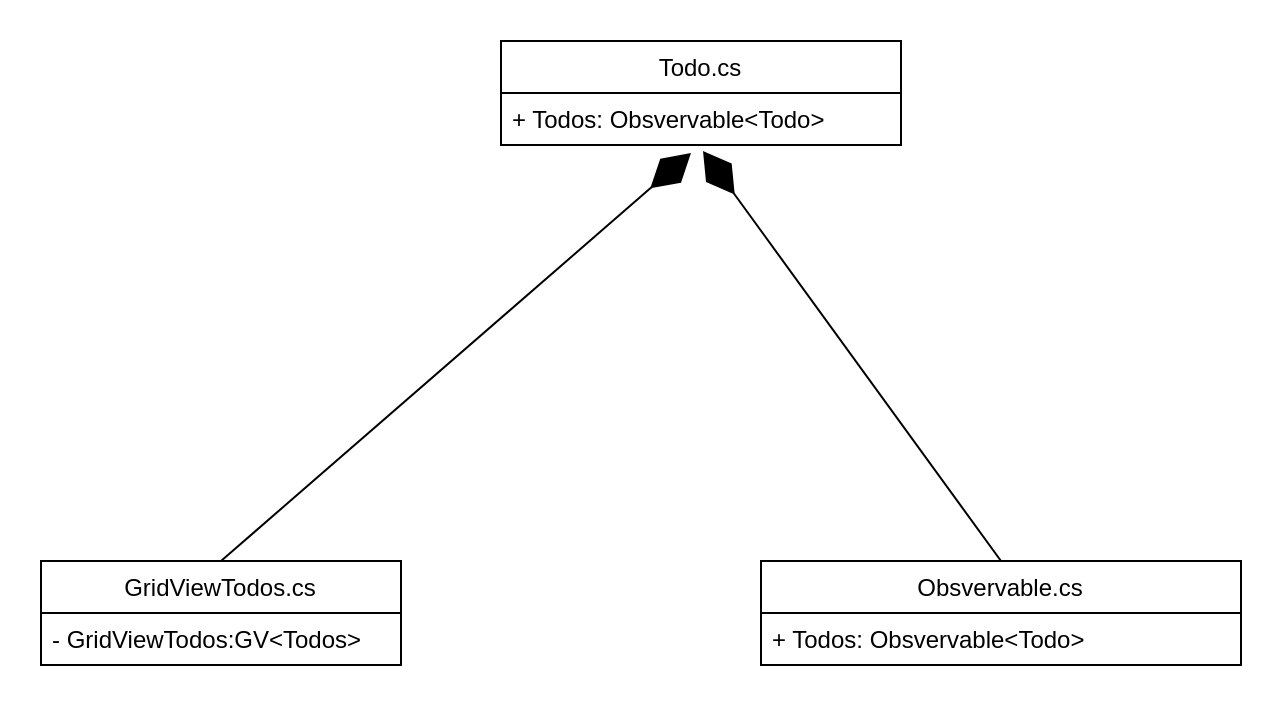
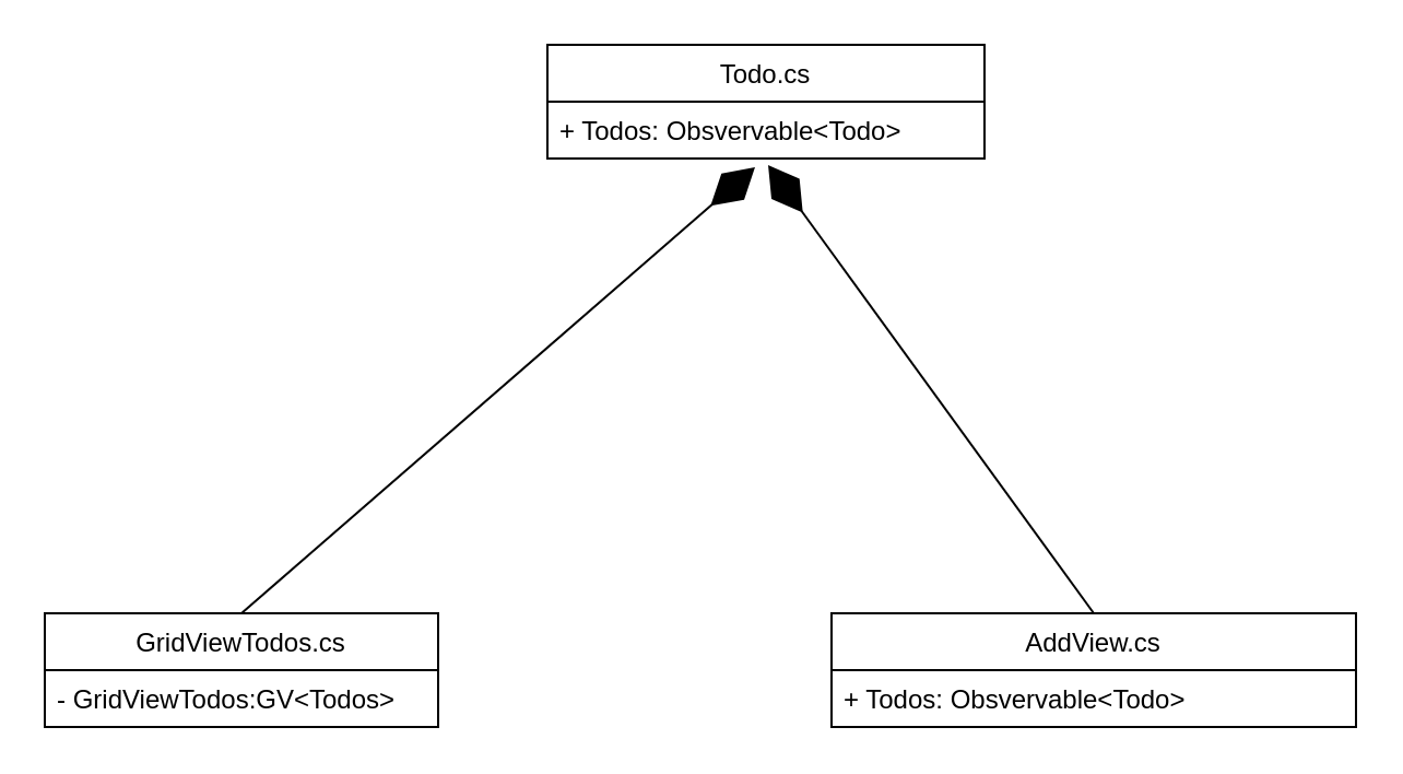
  <mxCell id="0" />
  <mxCell id="1" parent="0" />
  <mxCell id="2" value="Todo.cs" style="swimlane;fontStyle=0;childLayout=stackLayout;horizontal=1;startSize=26;fillColor=none;horizontalStack=0;resizeParent=1;resizeParentMax=0;resizeLast=0;collapsible=1;marginBottom=0;" vertex="1" parent="1"><mxGeometry x="250" y="20" width="200" height="52" as="geometry" /></mxCell>
  <mxCell id="3" value="+ Todos: Obsvervable&lt;Todo&gt;" style="text;strokeColor=none;fillColor=none;align=left;verticalAlign=top;spacingLeft=4;spacingRight=4;overflow=hidden;rotatable=0;points=[[0,0.5],[1,0.5]];portConstraint=eastwest;" vertex="1" parent="2"><mxGeometry y="26" width="200" height="26" as="geometry" /></mxCell>
  <mxCell id="4" value="GridViewTodos.cs" style="swimlane;fontStyle=0;childLayout=stackLayout;horizontal=1;startSize=26;fillColor=none;horizontalStack=0;resizeParent=1;resizeParentMax=0;resizeLast=0;collapsible=1;marginBottom=0;" vertex="1" parent="1"><mxGeometry x="20" y="280" width="180" height="52" as="geometry" /></mxCell>
  <mxCell id="5" value="- GridViewTodos:GV&lt;Todos&gt;" style="text;strokeColor=none;fillColor=none;align=left;verticalAlign=top;spacingLeft=4;spacingRight=4;overflow=hidden;rotatable=0;points=[[0,0.5],[1,0.5]];portConstraint=eastwest;" vertex="1" parent="4"><mxGeometry y="26" width="180" height="26" as="geometry" /></mxCell>
- <mxCell id="6" value="Obsvervable.cs" style="swimlane;fontStyle=0;childLayout=stackLayout;horizontal=1;startSize=26;fillColor=none;horizontalStack=0;resizeParent=1;resizeParentMax=0;resizeLast=0;collapsible=1;marginBottom=0;" vertex="1" parent="1"><mxGeometry x="380" y="280" width="240" height="52" as="geometry" /></mxCell>
+ <mxCell id="6" value="AddView.cs" style="swimlane;fontStyle=0;childLayout=stackLayout;horizontal=1;startSize=26;fillColor=none;horizontalStack=0;resizeParent=1;resizeParentMax=0;resizeLast=0;collapsible=1;marginBottom=0;" vertex="1" parent="1"><mxGeometry x="380" y="280" width="240" height="52" as="geometry" /></mxCell>
  <mxCell id="7" value="+ Todos: Obsvervable&lt;Todo&gt;" style="text;strokeColor=none;fillColor=none;align=left;verticalAlign=top;spacingLeft=4;spacingRight=4;overflow=hidden;rotatable=0;points=[[0,0.5],[1,0.5]];portConstraint=eastwest;" vertex="1" parent="6"><mxGeometry y="26" width="240" height="26" as="geometry" /></mxCell>
  <mxCell id="8" value="" style="endArrow=diamondThin;endFill=1;endSize=24;html=1;rounded=0;exitX=0.5;exitY=0;exitDx=0;exitDy=0;entryX=0.475;entryY=1.154;entryDx=0;entryDy=0;entryPerimeter=0;" edge="1" parent="1" source="4" target="3"><mxGeometry width="160" relative="1" as="geometry"><mxPoint x="240" y="340" as="sourcePoint" /><mxPoint x="400" y="340" as="targetPoint" /></mxGeometry></mxCell>
  <mxCell id="9" value="" style="endArrow=diamondThin;endFill=1;endSize=24;html=1;rounded=0;exitX=0.5;exitY=0;exitDx=0;exitDy=0;entryX=0.505;entryY=1.115;entryDx=0;entryDy=0;entryPerimeter=0;" edge="1" parent="1" source="6" target="3"><mxGeometry width="160" relative="1" as="geometry"><mxPoint x="390" y="460" as="sourcePoint" /><mxPoint x="550" y="460" as="targetPoint" /></mxGeometry></mxCell>
